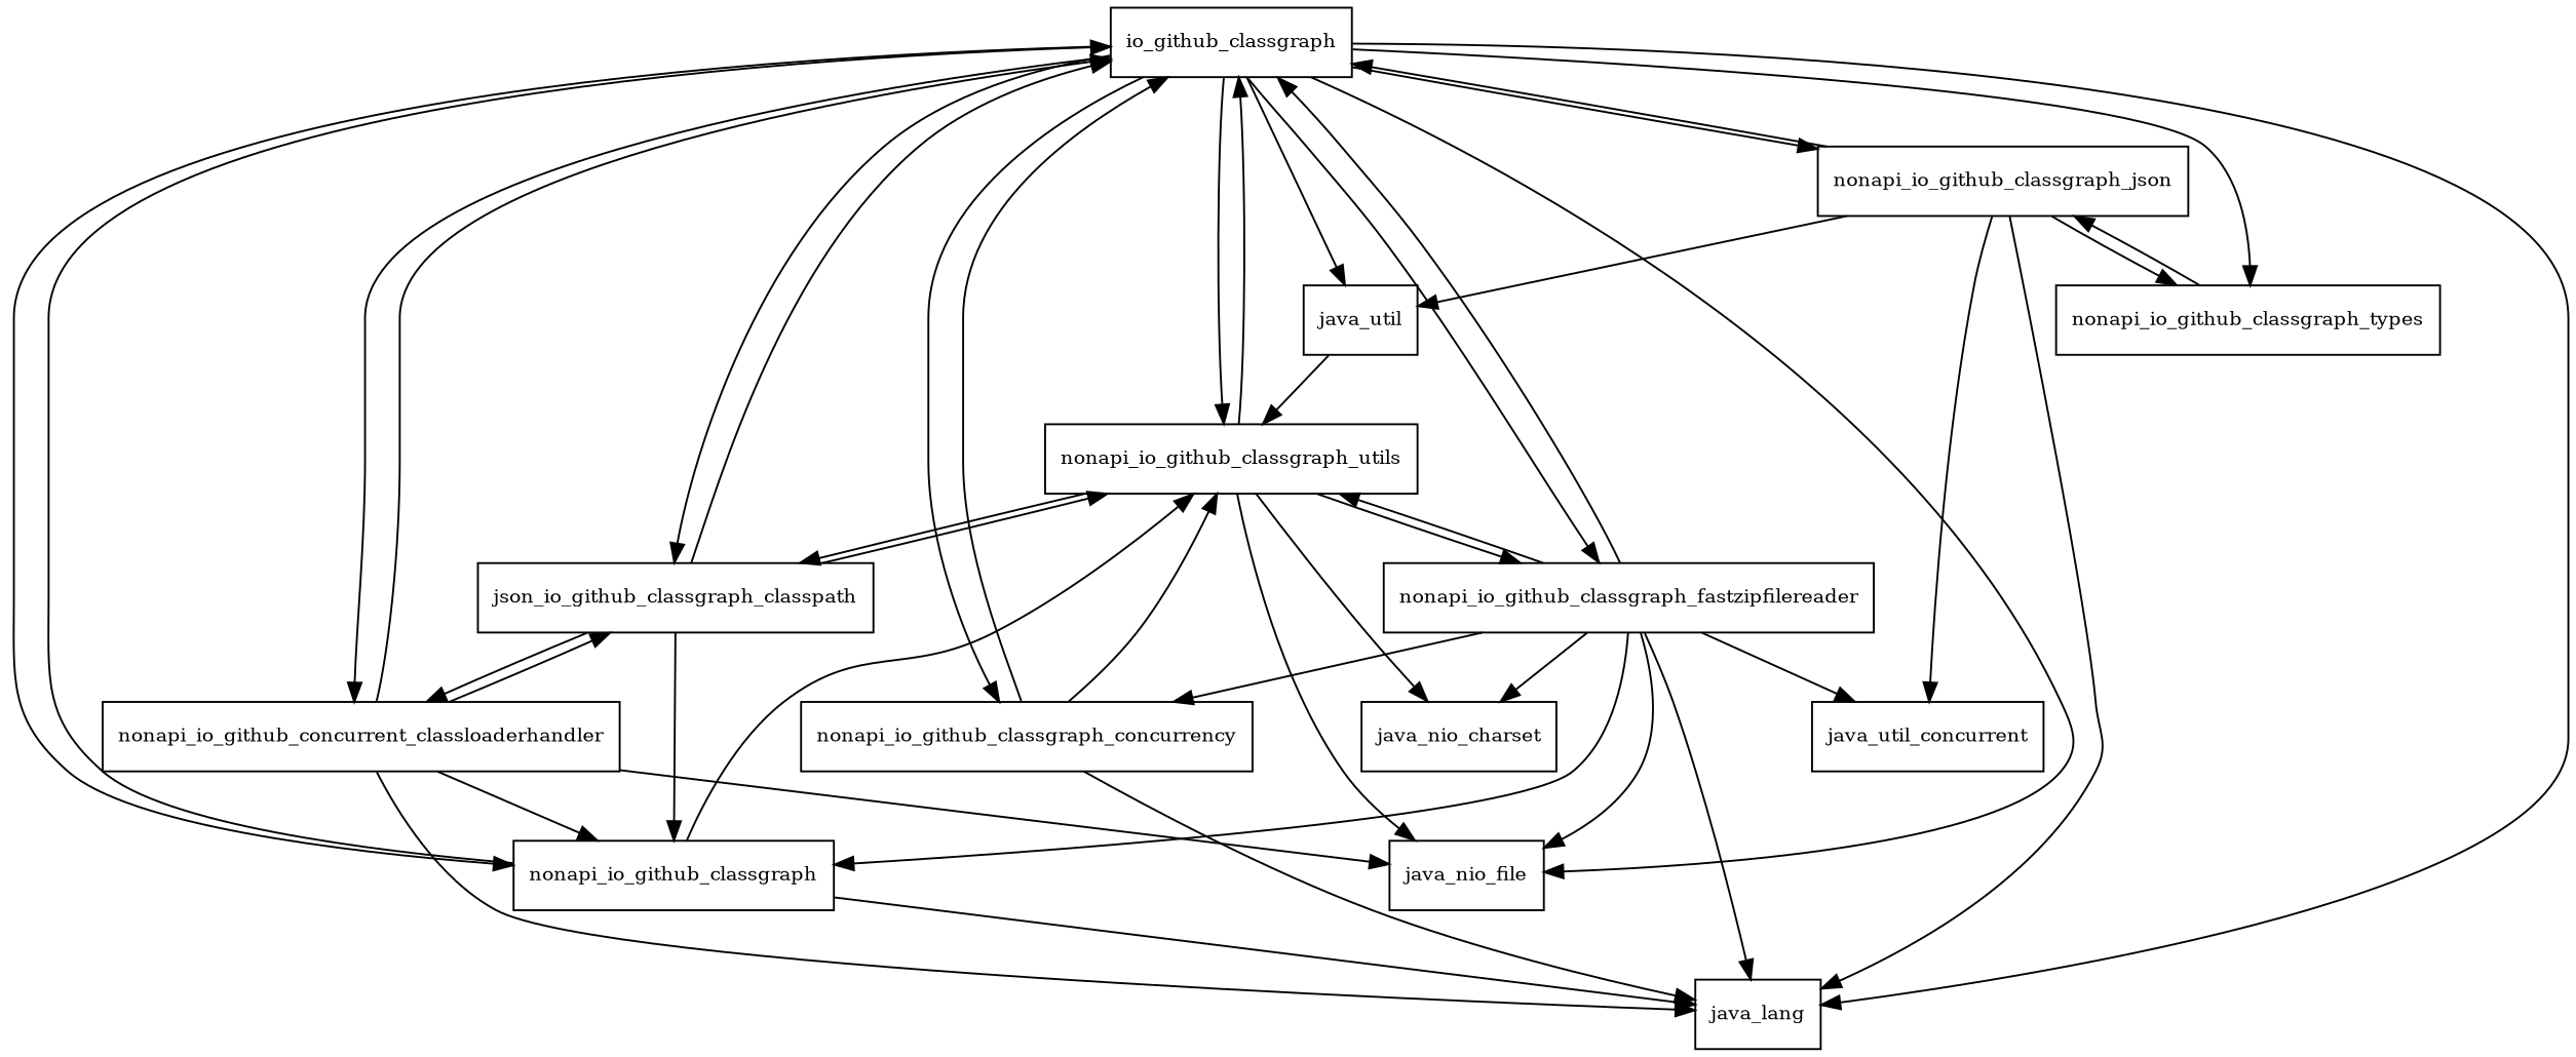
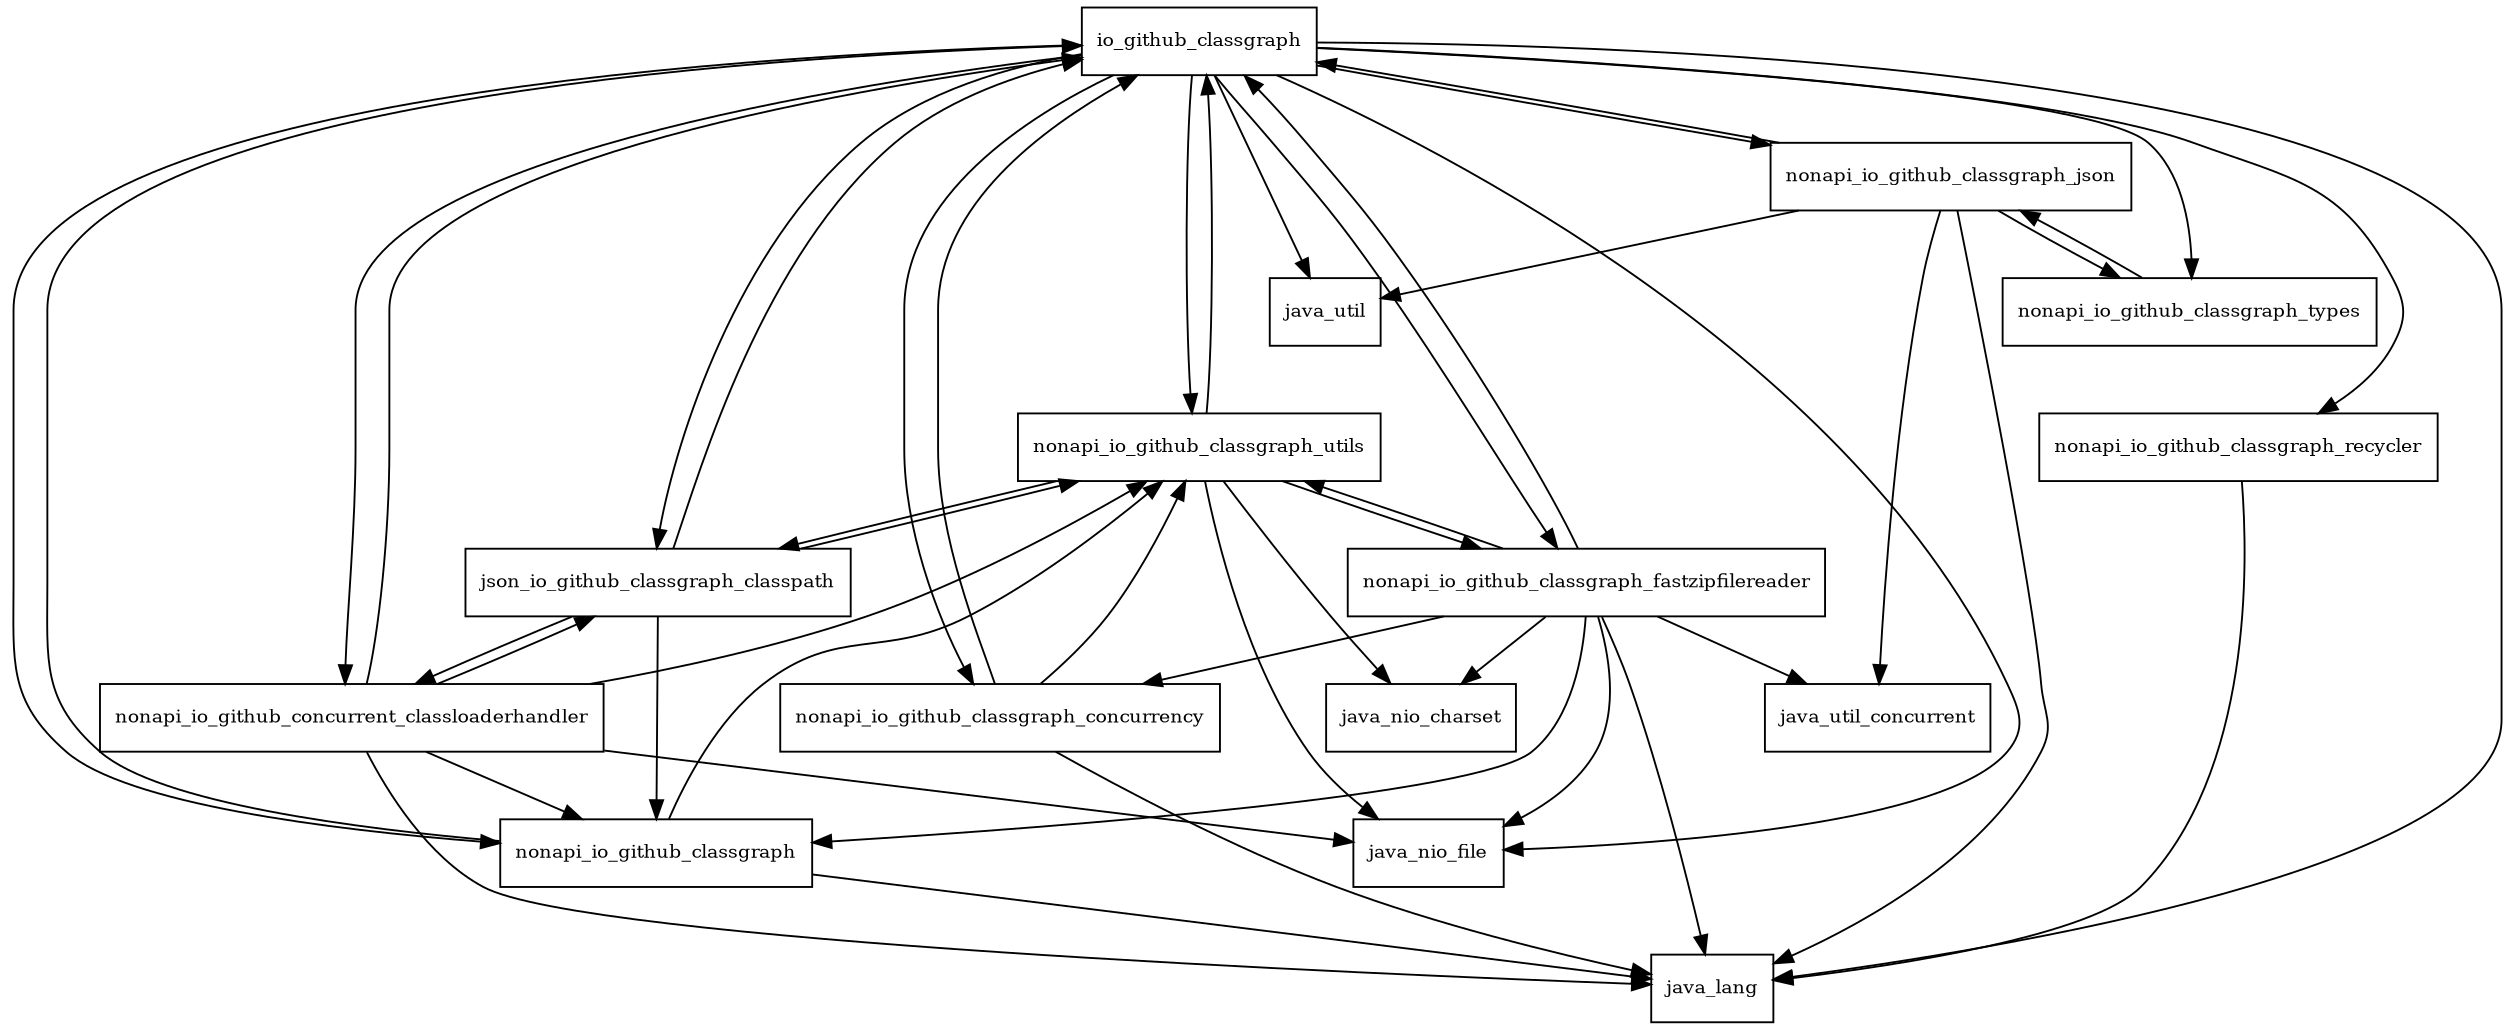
  digraph {
    node [fontsize=10.0 shape=box]
    io_github_classgraph
    java_lang
    java_nio_file
    java_util
    nonapi_io_github_classgraph
    n6 [label=nonapi_io_github_concurrent_classloaderhandler]
    n7 [label=json_io_github_classgraph_classpath]
    nonapi_io_github_classgraph_concurrency
    nonapi_io_github_classgraph_fastzipfilereader
    nonapi_io_github_classgraph_json
+   nonapi_io_github_classgraph_recycler
    nonapi_io_github_classgraph_types
    nonapi_io_github_classgraph_utils
    java_nio_charset
    java_util_concurrent
    io_github_classgraph -> java_lang
    io_github_classgraph -> java_nio_file
    io_github_classgraph -> java_util
    io_github_classgraph -> nonapi_io_github_classgraph
    io_github_classgraph -> n6
    io_github_classgraph -> n7
    io_github_classgraph -> nonapi_io_github_classgraph_concurrency
    io_github_classgraph -> nonapi_io_github_classgraph_fastzipfilereader
    io_github_classgraph -> nonapi_io_github_classgraph_json
+   io_github_classgraph -> nonapi_io_github_classgraph_recycler
    io_github_classgraph -> nonapi_io_github_classgraph_types
    io_github_classgraph -> nonapi_io_github_classgraph_utils
    nonapi_io_github_classgraph -> io_github_classgraph
    nonapi_io_github_classgraph -> java_lang
    nonapi_io_github_classgraph -> nonapi_io_github_classgraph_utils
    n6 -> io_github_classgraph
    n6 -> java_lang
    n6 -> java_nio_file
    n6 -> nonapi_io_github_classgraph
    n6 -> n7
-   java_util -> nonapi_io_github_classgraph_utils
+   n6 -> nonapi_io_github_classgraph_utils
    n7 -> io_github_classgraph
    n7 -> nonapi_io_github_classgraph
    n7 -> n6
    n7 -> nonapi_io_github_classgraph_utils
    nonapi_io_github_classgraph_concurrency -> io_github_classgraph
    nonapi_io_github_classgraph_concurrency -> java_lang
    nonapi_io_github_classgraph_concurrency -> nonapi_io_github_classgraph_utils
    nonapi_io_github_classgraph_fastzipfilereader -> io_github_classgraph
    nonapi_io_github_classgraph_fastzipfilereader -> java_lang
    nonapi_io_github_classgraph_fastzipfilereader -> java_nio_file
    nonapi_io_github_classgraph_fastzipfilereader -> nonapi_io_github_classgraph
    nonapi_io_github_classgraph_fastzipfilereader -> nonapi_io_github_classgraph_concurrency
    nonapi_io_github_classgraph_fastzipfilereader -> nonapi_io_github_classgraph_utils
    nonapi_io_github_classgraph_fastzipfilereader -> java_nio_charset
    nonapi_io_github_classgraph_fastzipfilereader -> java_util_concurrent
    nonapi_io_github_classgraph_json -> io_github_classgraph
    nonapi_io_github_classgraph_json -> java_lang
    nonapi_io_github_classgraph_json -> java_util
    nonapi_io_github_classgraph_json -> nonapi_io_github_classgraph_types
    nonapi_io_github_classgraph_json -> java_util_concurrent
+   nonapi_io_github_classgraph_recycler -> java_lang
    nonapi_io_github_classgraph_types -> nonapi_io_github_classgraph_json
    nonapi_io_github_classgraph_utils -> io_github_classgraph
    nonapi_io_github_classgraph_utils -> java_nio_file
    nonapi_io_github_classgraph_utils -> n7
    nonapi_io_github_classgraph_utils -> nonapi_io_github_classgraph_fastzipfilereader
    nonapi_io_github_classgraph_utils -> java_nio_charset
  }
